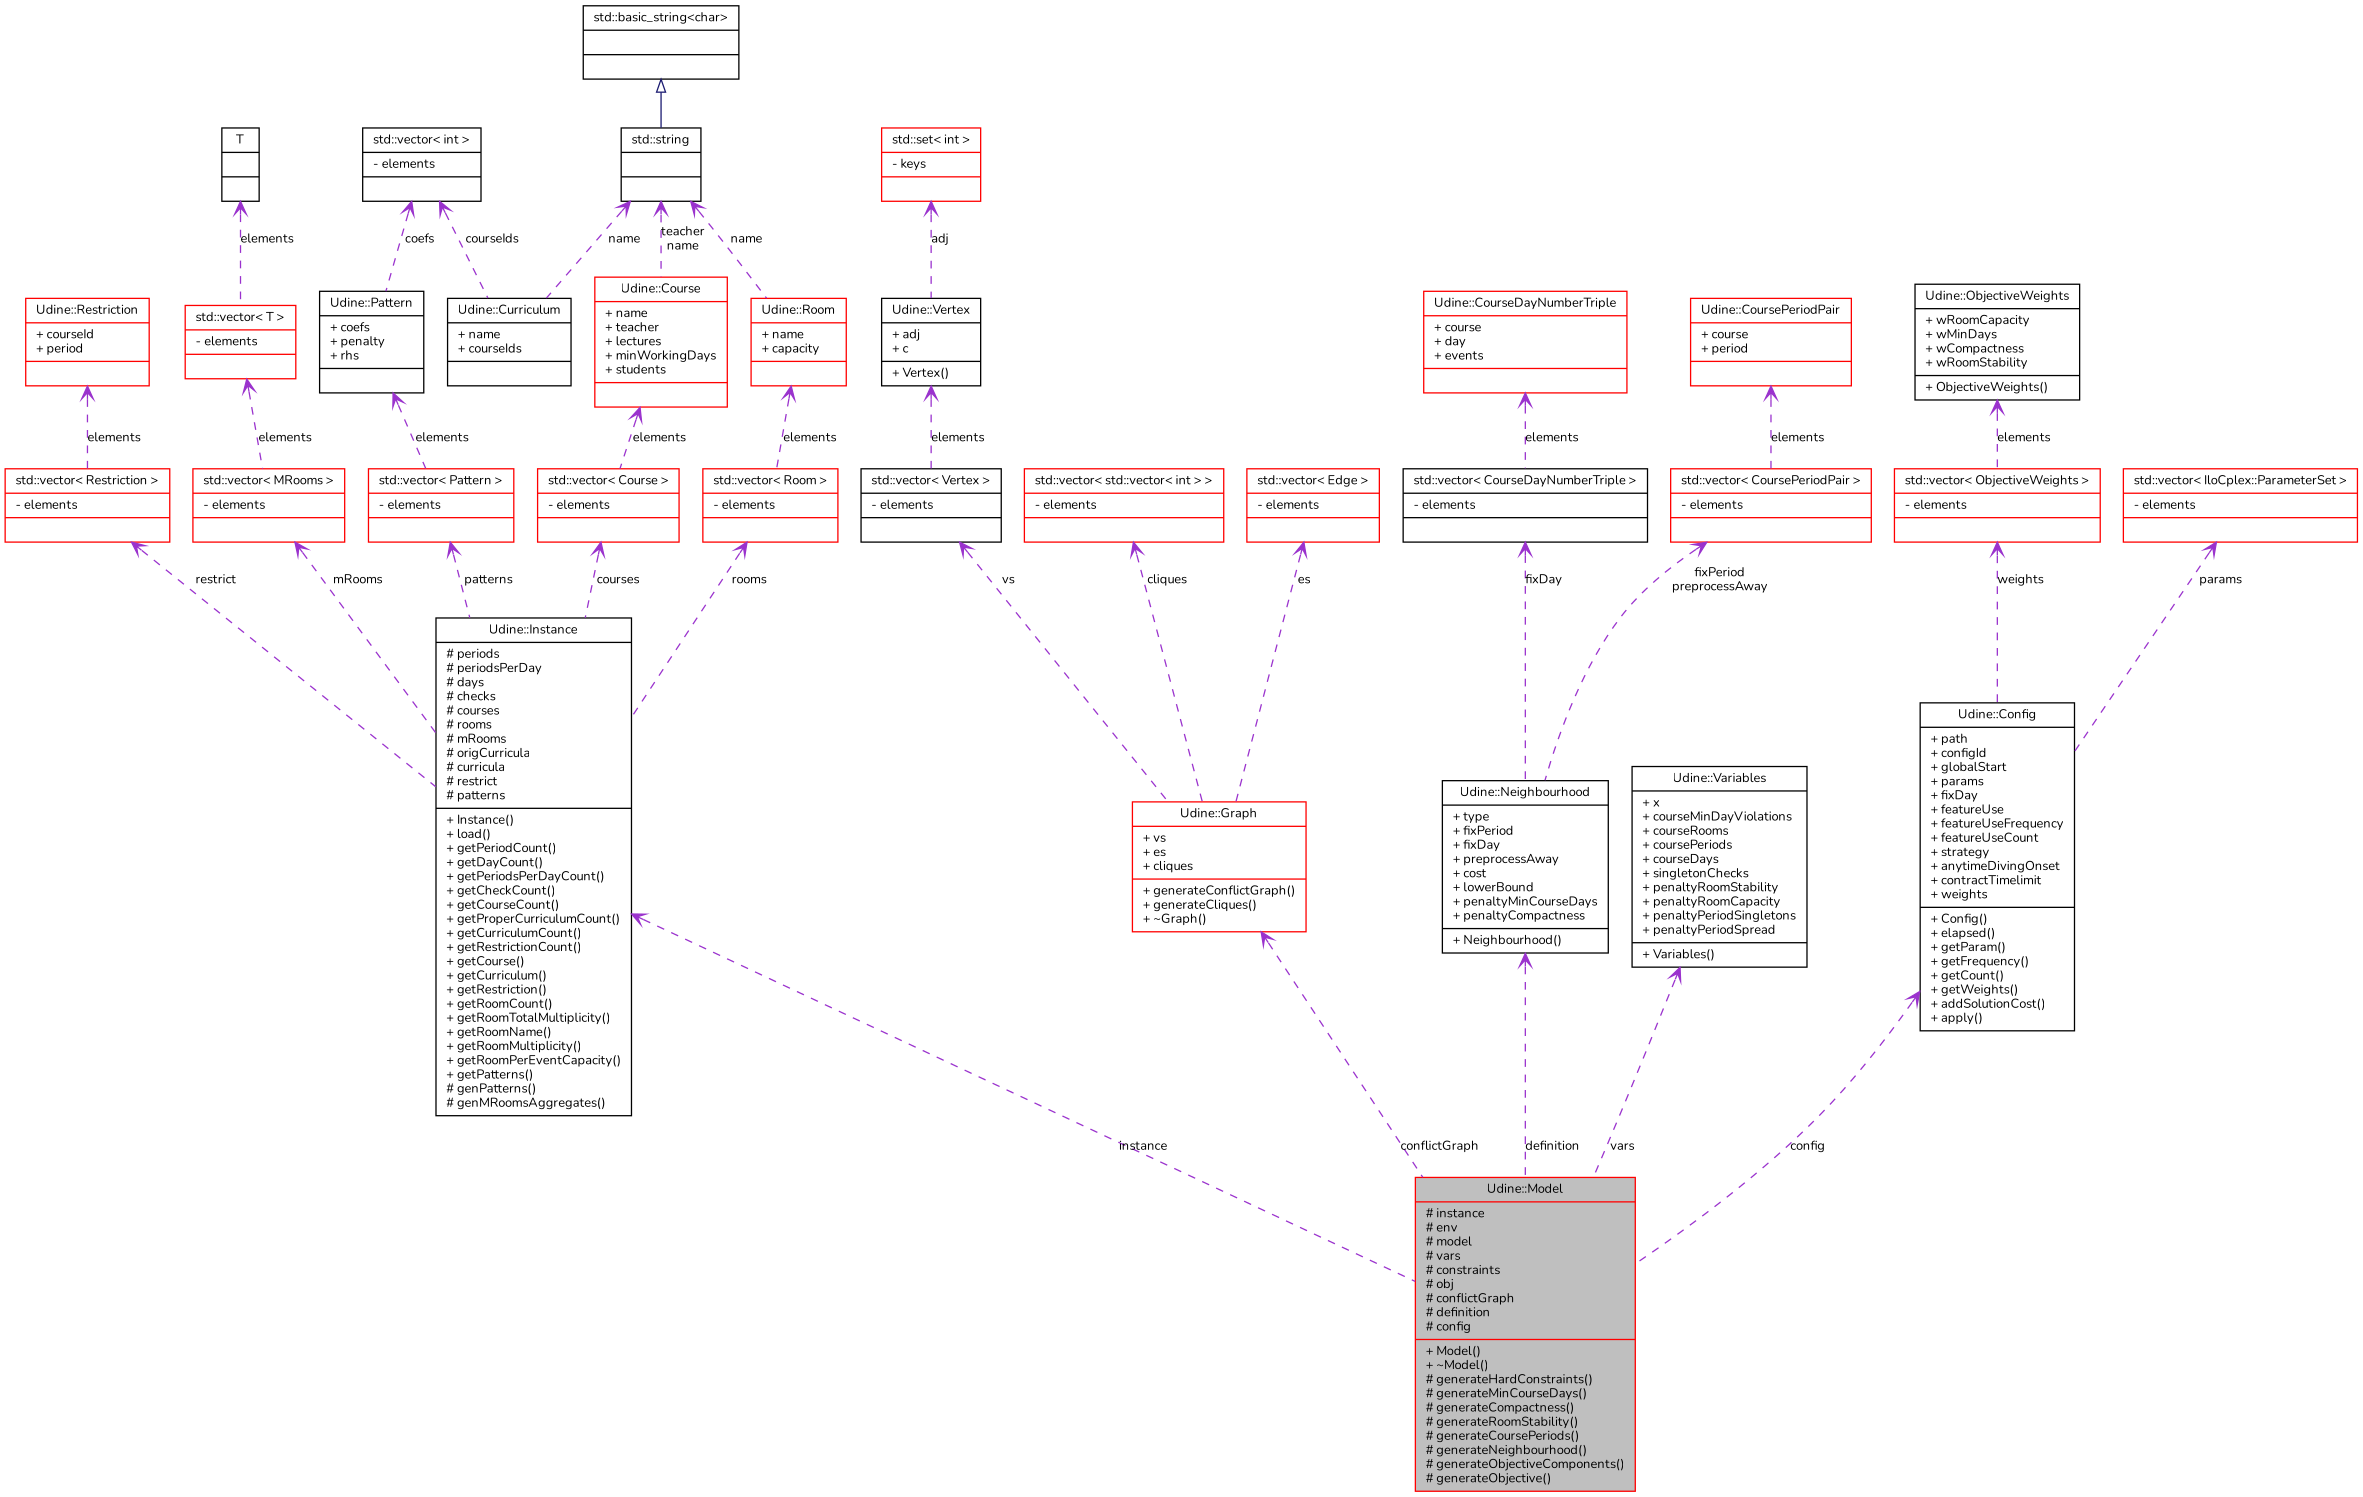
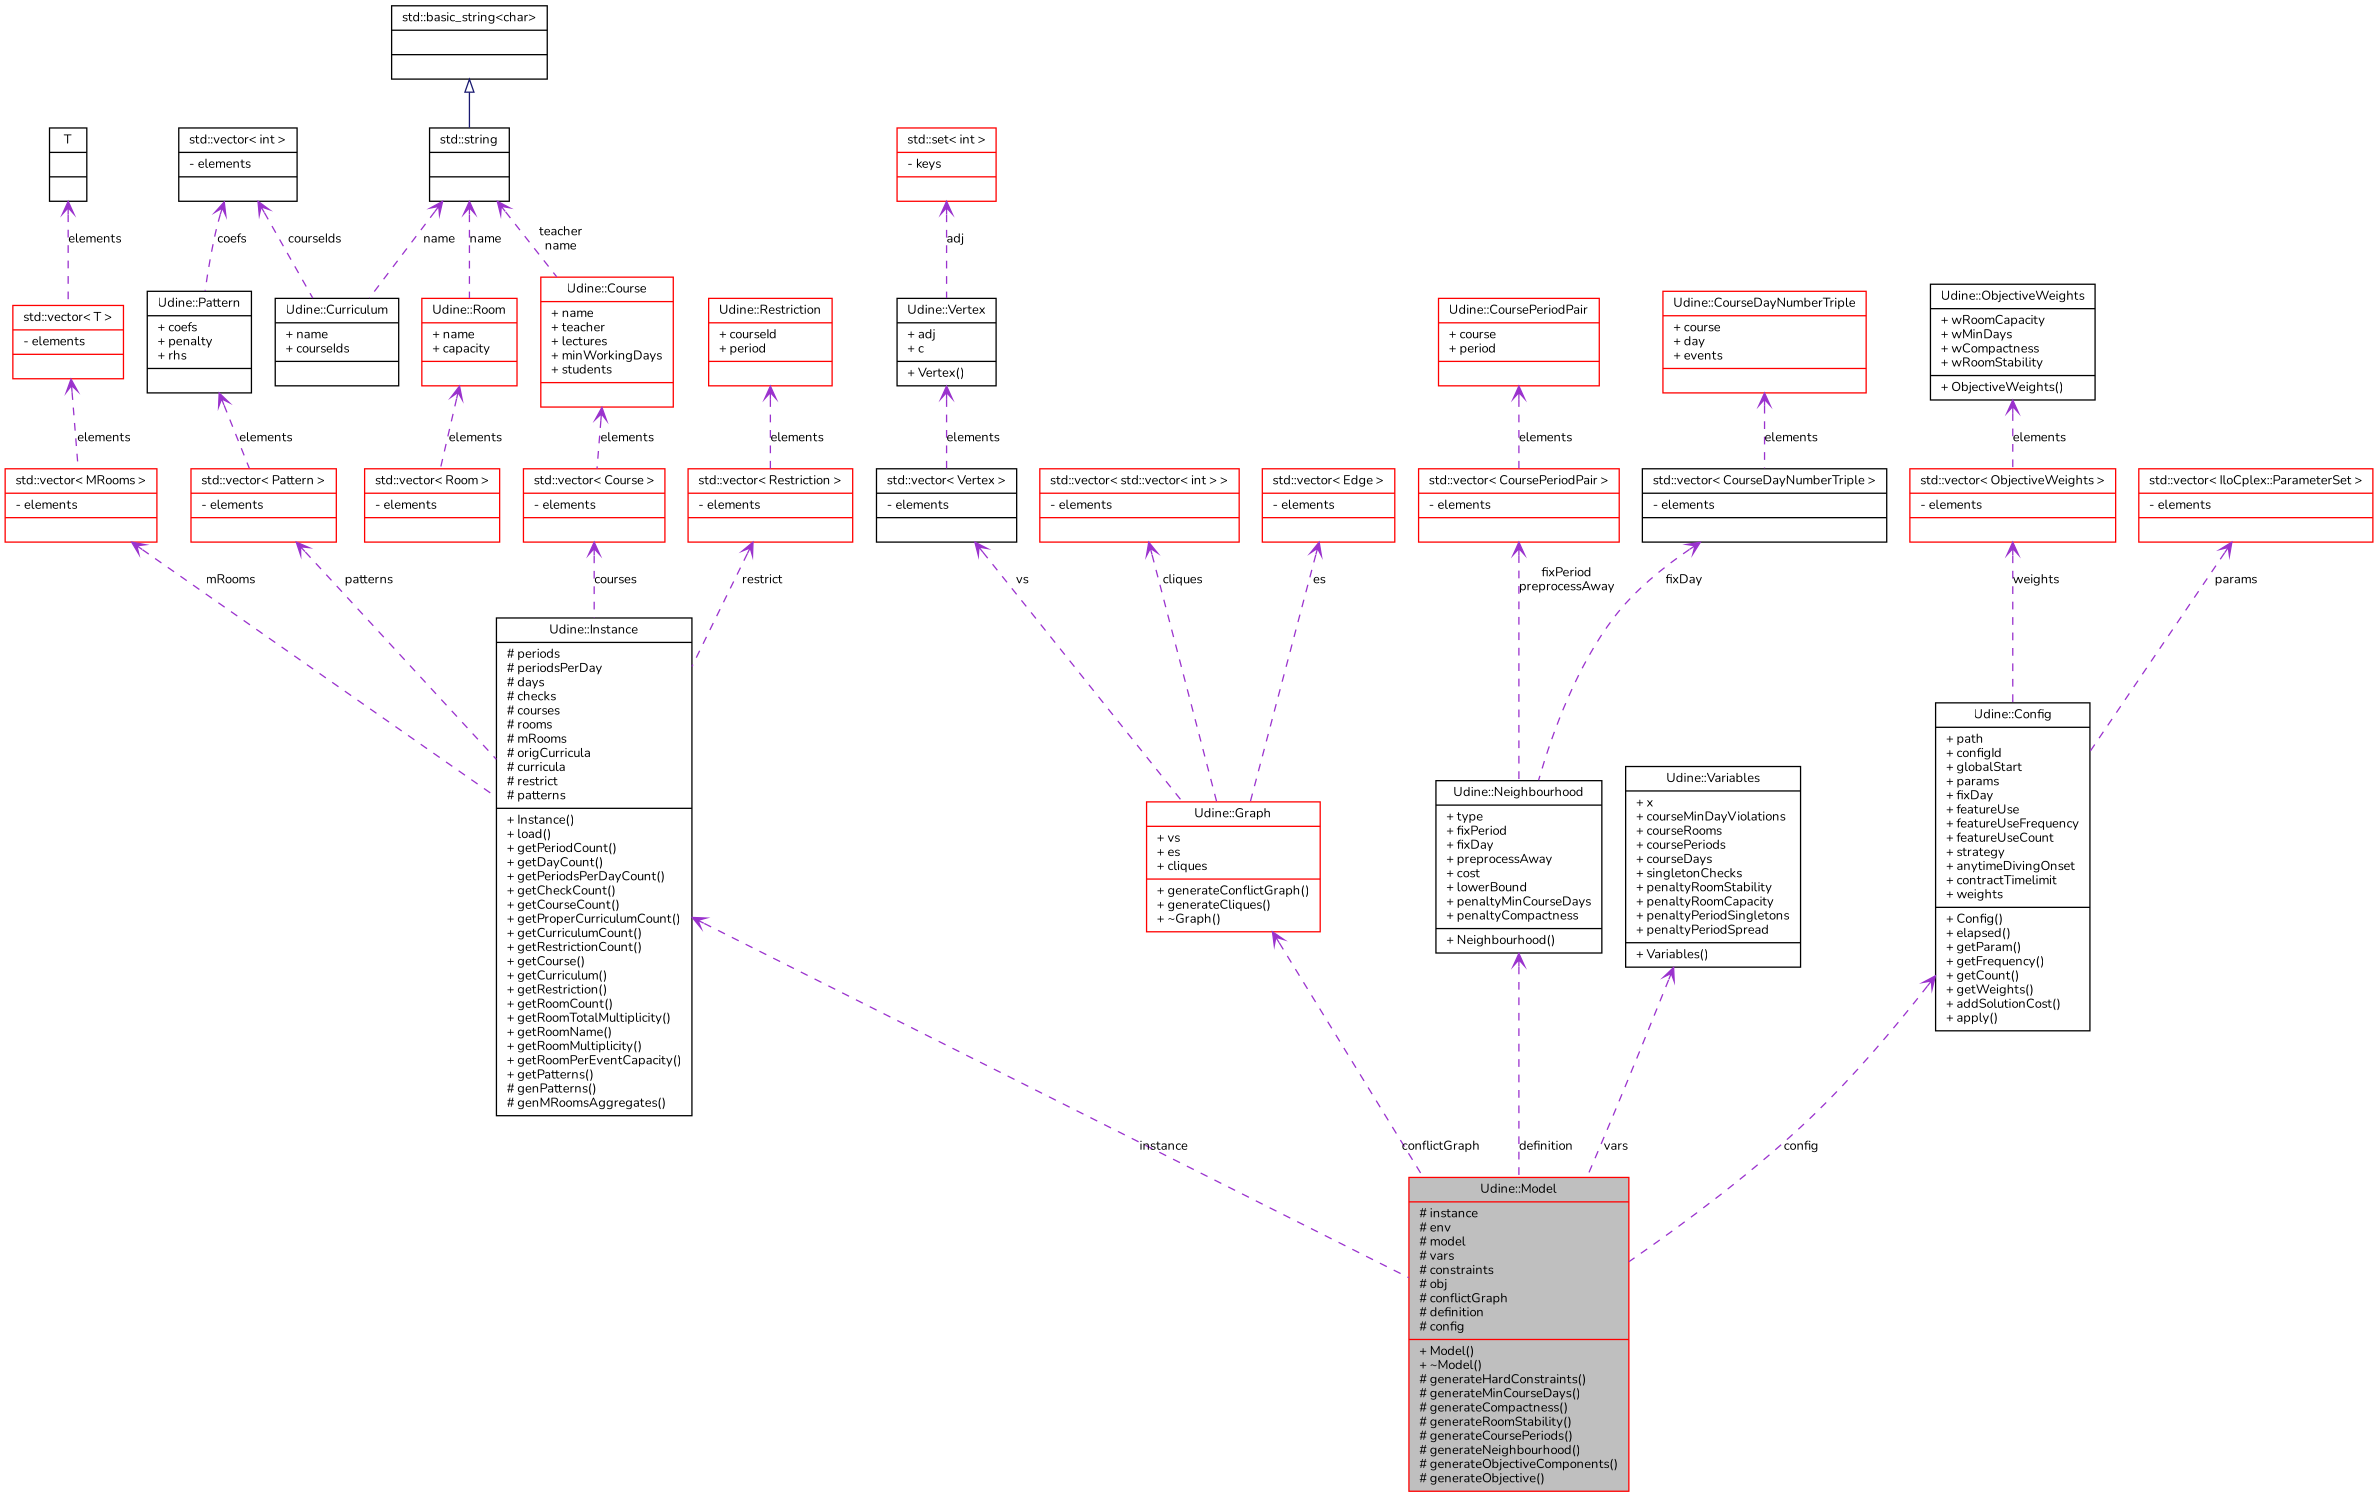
  digraph {
    fontname=Nunito
    node [color=red fillcolor=white fontname=Nunito fontsize=10 shape=record style=filled]
    edge [arrowtail=open color=darkorchid3 dir=back fontname=Nunito fontsize=10 labelfontname=FreeSans labelfontsize=10 style=dashed]
    n1 [fillcolor=grey75 fontcolor=black height=0.2 label="{Udine::Model\n|# instance\l# env\l# model\l# vars\l# constraints\l# obj\l# conflictGraph\l# definition\l# config\l|+ Model()\l+ ~Model()\l# generateHardConstraints()\l# generateMinCourseDays()\l# generateCompactness()\l# generateRoomStability()\l# generateCoursePeriods()\l# generateNeighbourhood()\l# generateObjectiveComponents()\l# generateObjective()\l}" width=0.4]
    n2 [color=black height=0.2 label="{Udine::Instance\n|# periods\l# periodsPerDay\l# days\l# checks\l# courses\l# rooms\l# mRooms\l# origCurricula\l# curricula\l# restrict\l# patterns\l|+ Instance()\l+ load()\l+ getPeriodCount()\l+ getDayCount()\l+ getPeriodsPerDayCount()\l+ getCheckCount()\l+ getCourseCount()\l+ getProperCurriculumCount()\l+ getCurriculumCount()\l+ getRestrictionCount()\l+ getCourse()\l+ getCurriculum()\l+ getRestriction()\l+ getRoomCount()\l+ getRoomTotalMultiplicity()\l+ getRoomName()\l+ getRoomMultiplicity()\l+ getRoomPerEventCapacity()\l+ getPatterns()\l# genPatterns()\l# genMRoomsAggregates()\l}" width=0.4]
    n3 [height=0.2 label="{std::vector\< Course \>\n|- elements\l|}" width=0.4]
    n4 [height=0.2 label="{Udine::Course\n|+ name\l+ teacher\l+ lectures\l+ minWorkingDays\l+ students\l|}" width=0.4]
    n5 [color=black height=0.2 label="{std::string\n||}" width=0.4]
    n6 [color=black height=0.2 label="{Udine::Curriculum\n|+ name\l+ courseIds\l|}" width=0.4]
    n7 [height=0.2 label="{Udine::Room\n|+ name\l+ capacity\l|}" width=0.4]
    n8 [height=0.2 label="{std::vector\< Room \>\n|- elements\l|}" width=0.4]
    n9 [color=black height=0.2 label="{std::basic_string\<char\>\n||}" width=0.4]
    n10 [height=0.2 label="{std::vector\< Pattern \>\n|- elements\l|}" width=0.4]
    n11 [color=black height=0.2 label="{Udine::Pattern\n|+ coefs\l+ penalty\l+ rhs\l|}" width=0.4]
    n12 [color=black height=0.2 label="{std::vector\< int \>\n|- elements\l|}" width=0.4]
    n13 [height=0.2 label="{std::vector\< Restriction \>\n|- elements\l|}" width=0.4]
    n14 [height=0.2 label="{Udine::Restriction\n|+ courseId\l+ period\l|}" width=0.4]
    n15 [height=0.2 label="{std::vector\< MRooms \>\n|- elements\l|}" width=0.4]
    n16 [height=0.2 label="{std::vector\< T \>\n|- elements\l|}" width=0.4]
    n17 [color=black height=0.2 label="{T\n||}" width=0.4]
    n18 [height=0.2 label="{Udine::Graph\n|+ vs\l+ es\l+ cliques\l|+ generateConflictGraph()\l+ generateCliques()\l+ ~Graph()\l}" width=0.4]
    n19 [height=0.2 label="{std::vector\< std::vector\< int \> \>\n|- elements\l|}" width=0.4]
    n20 [height=0.2 label="{std::vector\< Edge \>\n|- elements\l|}" width=0.4]
    n21 [color=black height=0.2 label="{std::vector\< Vertex \>\n|- elements\l|}" width=0.4]
    n22 [color=black height=0.2 label="{Udine::Vertex\n|+ adj\l+ c\l|+ Vertex()\l}" width=0.4]
    n23 [height=0.2 label="{std::set\< int \>\n|- keys\l|}" width=0.4]
    n24 [color=black height=0.2 label="{Udine::Neighbourhood\n|+ type\l+ fixPeriod\l+ fixDay\l+ preprocessAway\l+ cost\l+ lowerBound\l+ penaltyMinCourseDays\l+ penaltyCompactness\l|+ Neighbourhood()\l}" width=0.4]
    n25 [color=black height=0.2 label="{std::vector\< CourseDayNumberTriple \>\n|- elements\l|}" width=0.4]
    n26 [height=0.2 label="{Udine::CourseDayNumberTriple\n|+ course\l+ day\l+ events\l|}" width=0.4]
    n27 [height=0.2 label="{std::vector\< CoursePeriodPair \>\n|- elements\l|}" width=0.4]
    n28 [height=0.2 label="{Udine::CoursePeriodPair\n|+ course\l+ period\l|}" width=0.4]
    n29 [color=black height=0.2 label="{Udine::Variables\n|+ x\l+ courseMinDayViolations\l+ courseRooms\l+ coursePeriods\l+ courseDays\l+ singletonChecks\l+ penaltyRoomStability\l+ penaltyRoomCapacity\l+ penaltyPeriodSingletons\l+ penaltyPeriodSpread\l|+ Variables()\l}" width=0.4]
    n30 [color=black height=0.2 label="{Udine::Config\n|+ path\l+ configId\l+ globalStart\l+ params\l+ fixDay\l+ featureUse\l+ featureUseFrequency\l+ featureUseCount\l+ strategy\l+ anytimeDivingOnset\l+ contractTimelimit\l+ weights\l|+ Config()\l+ elapsed()\l+ getParam()\l+ getFrequency()\l+ getCount()\l+ getWeights()\l+ addSolutionCost()\l+ apply()\l}" width=0.4]
    n31 [height=0.2 label="{std::vector\< IloCplex::ParameterSet \>\n|- elements\l|}" width=0.4]
    n32 [height=0.2 label="{std::vector\< ObjectiveWeights \>\n|- elements\l|}" width=0.4]
    n33 [color=black height=0.2 label="{Udine::ObjectiveWeights\n|+ wRoomCapacity\l+ wMinDays\l+ wCompactness\l+ wRoomStability\l|+ ObjectiveWeights()\l}" width=0.4]
    n2 -> n1 [label=instance]
    n3 -> n2 [label=courses]
    n4 -> n3 [label=elements]
    n5 -> n4 [label="teacher\nname"]
    n5 -> n6 [label=name]
    n5 -> n7 [label=name]
    n7 -> n8 [label=elements]
-   n8 -> n2 [label=rooms]
    n9 -> n5 [arrowtail=empty color=midnightblue style=solid]
    n10 -> n2 [label=patterns]
    n11 -> n10 [label=elements]
    n12 -> n6 [label=courseIds]
    n12 -> n11 [label=coefs]
    n13 -> n2 [label=restrict]
    n14 -> n13 [label=elements]
    n15 -> n2 [label=mRooms]
    n16 -> n15 [label=elements]
    n17 -> n16 [label=elements]
    n18 -> n1 [label=conflictGraph]
    n19 -> n18 [label=cliques]
    n20 -> n18 [label=es]
    n21 -> n18 [label=vs]
    n22 -> n21 [label=elements]
    n23 -> n22 [label=adj]
    n24 -> n1 [label=definition]
    n25 -> n24 [label=fixDay]
    n26 -> n25 [label=elements]
    n27 -> n24 [label="fixPeriod\npreprocessAway"]
    n28 -> n27 [label=elements]
    n29 -> n1 [label=vars]
    n30 -> n1 [label=config]
    n31 -> n30 [label=params]
    n32 -> n30 [label=weights]
    n33 -> n32 [label=elements]
  }
